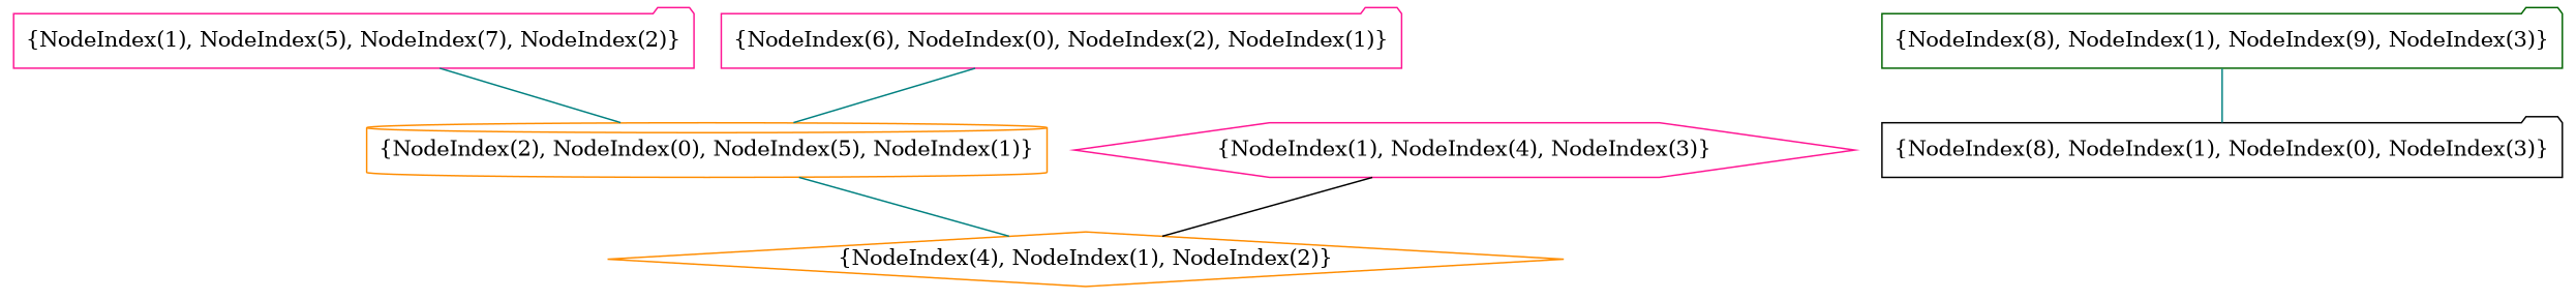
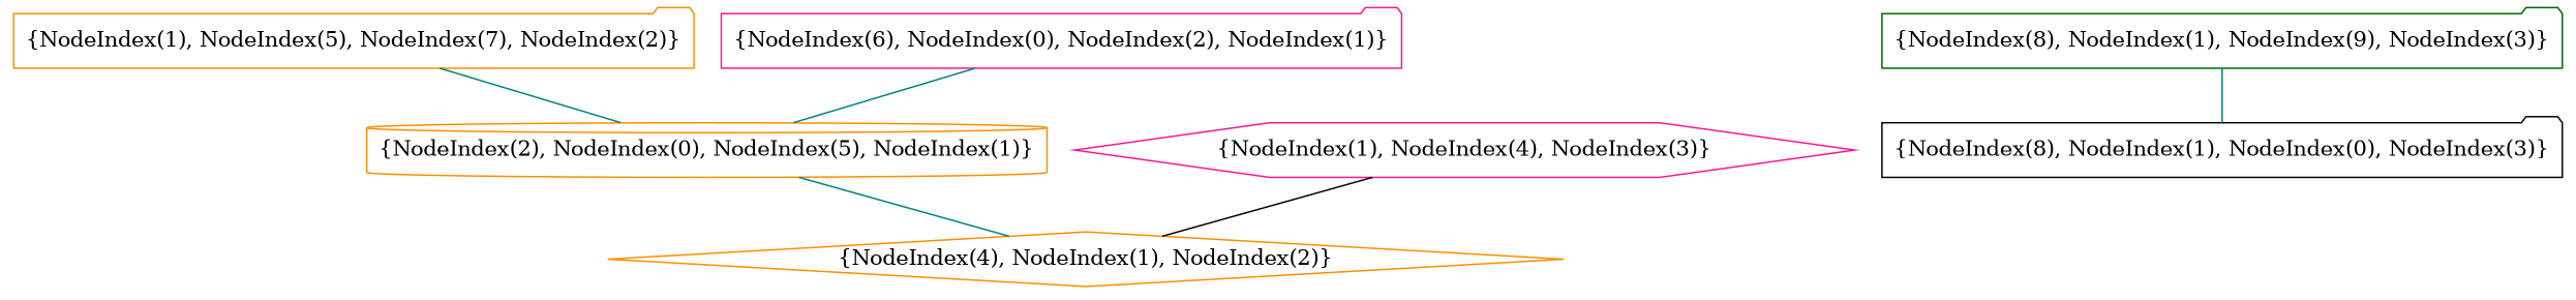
  graph {
    node [color=darkorange shape=folder]
    edge [color=teal]
    n1 [label="{NodeIndex(4), NodeIndex(1), NodeIndex(2)}" shape=diamond]
    n2 [label="{NodeIndex(2), NodeIndex(0), NodeIndex(5), NodeIndex(1)}" shape=cylinder]
-   n3 [color=deeppink label="{NodeIndex(1), NodeIndex(5), NodeIndex(7), NodeIndex(2)}"]
+   n3 [label="{NodeIndex(1), NodeIndex(5), NodeIndex(7), NodeIndex(2)}"]
    n4 [color=deeppink label="{NodeIndex(6), NodeIndex(0), NodeIndex(2), NodeIndex(1)}"]
    n5 [color=deeppink label="{NodeIndex(1), NodeIndex(4), NodeIndex(3)}" shape=hexagon]
    n6 [color=black label="{NodeIndex(8), NodeIndex(1), NodeIndex(0), NodeIndex(3)}"]
    n7 [color=darkgreen label="{NodeIndex(8), NodeIndex(1), NodeIndex(9), NodeIndex(3)}"]
    n2 -- n1
    n3 -- n2
    n4 -- n2
    n5 -- n1 [color=black]
    n7 -- n6
  }
